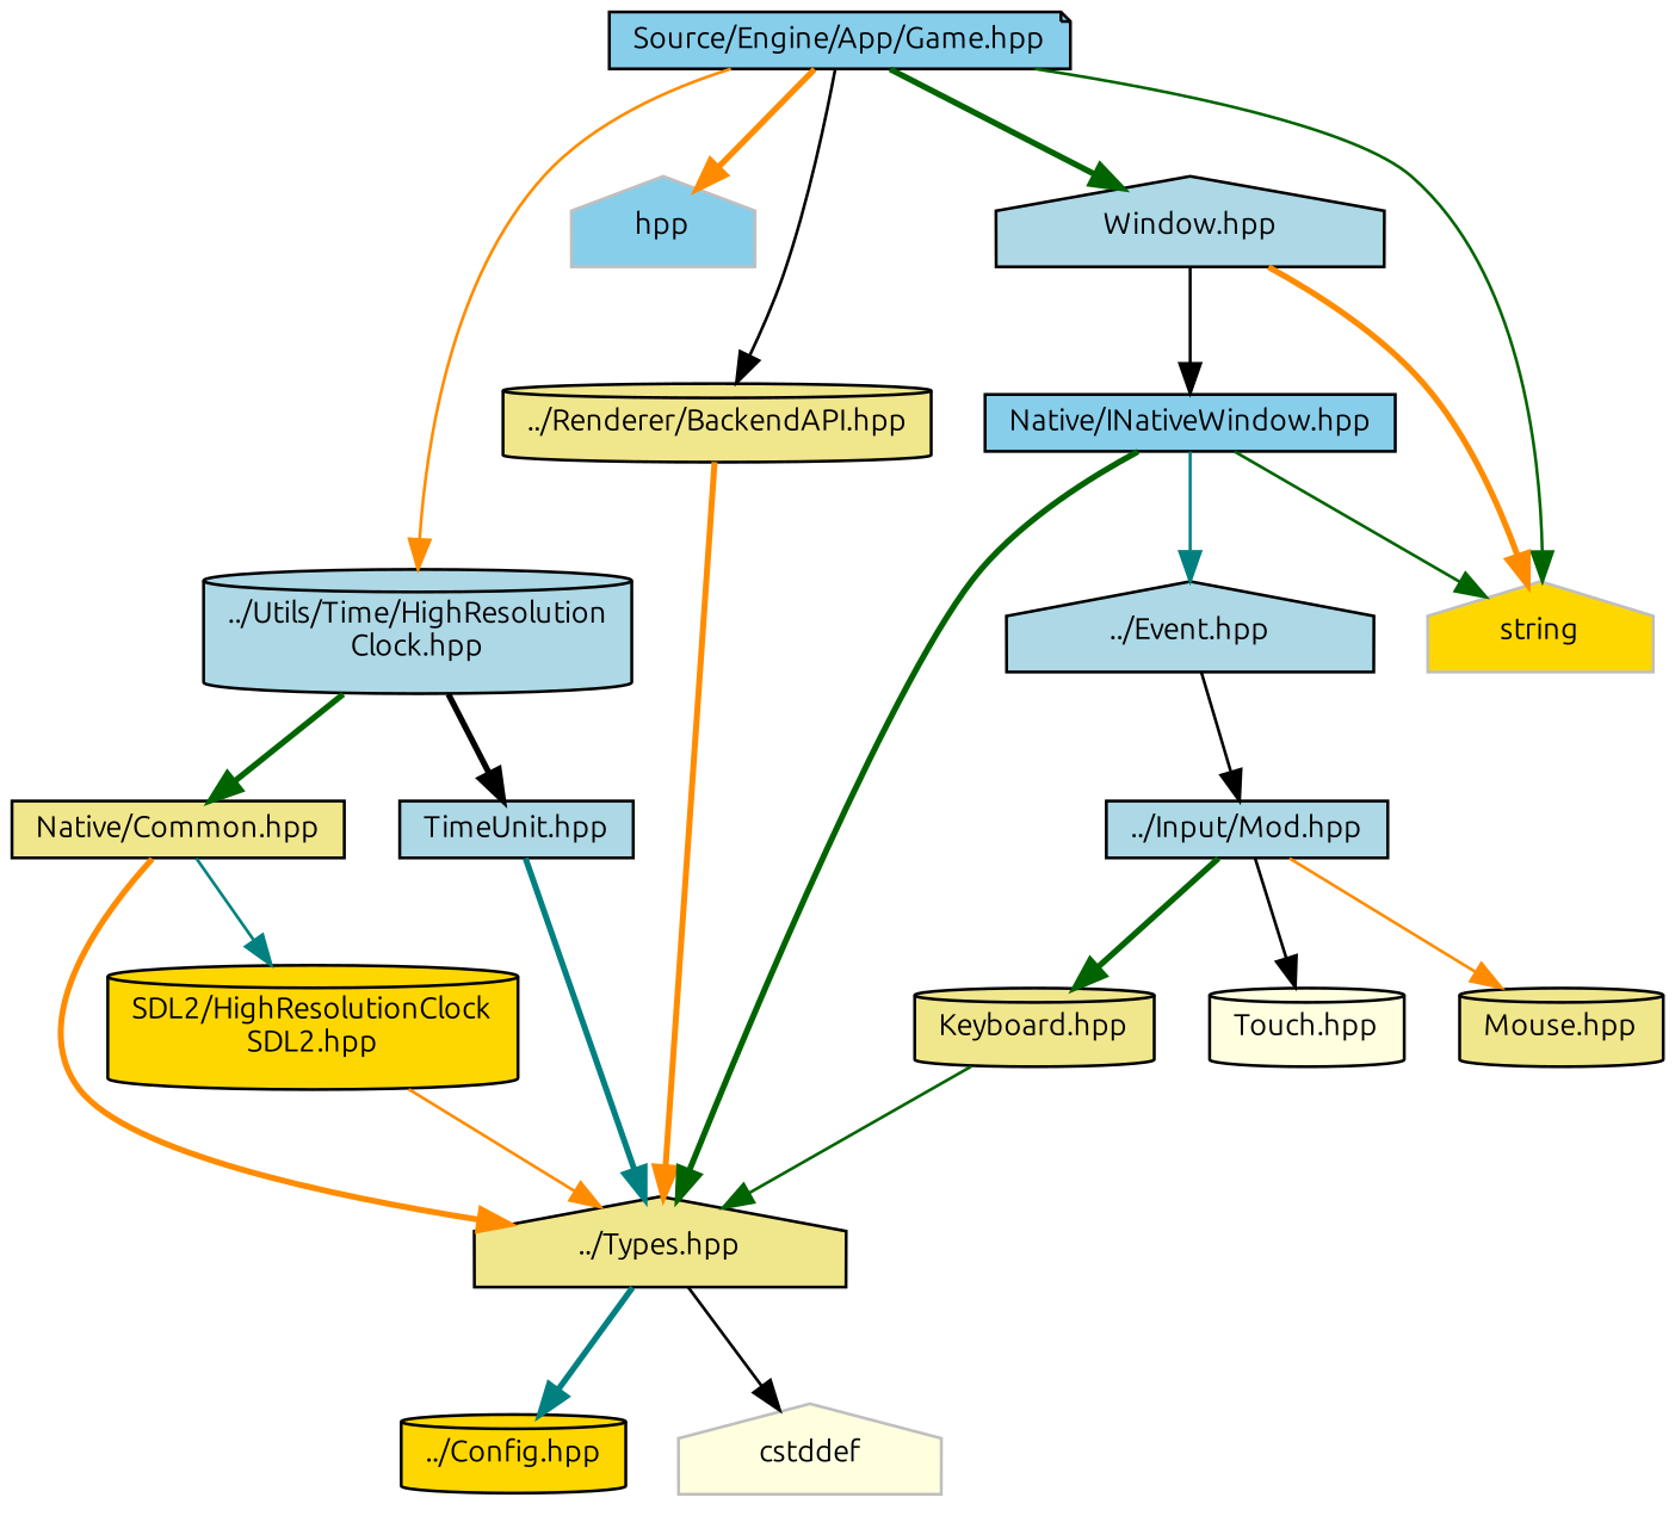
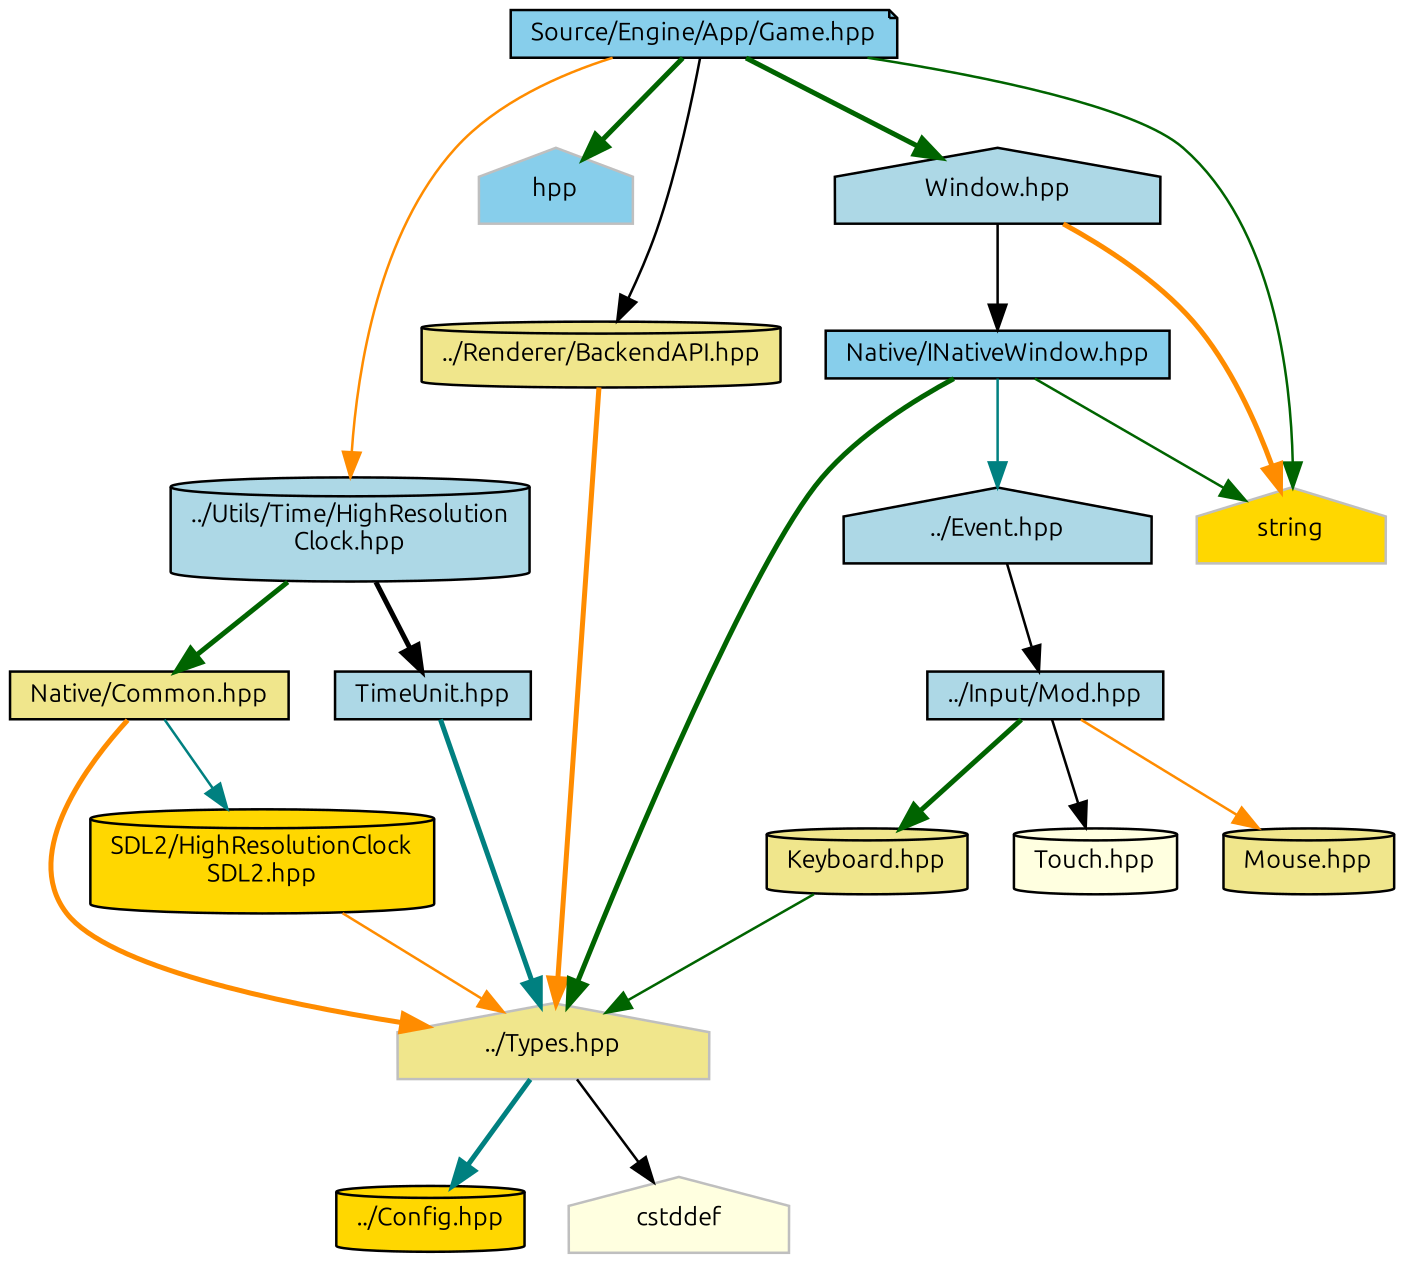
  digraph {
    fontname=Ubuntu
    node [color=black fillcolor=khaki fontname=Ubuntu fontsize=10 shape=cylinder style=filled]
    edge [color=darkgreen fontname=Ubuntu fontsize=10 labelfontname=Helvetica labelfontsize=10 style=solid]
    n1 [fillcolor=skyblue fontcolor=black height=0.2 label="Source/Engine/App/Game.hpp" shape=note width=0.4]
    n2 [color=grey75 fillcolor=gold height=0.2 label=string shape=house width=0.4]
    n3 [color=grey75 fillcolor=skyblue height=0.2 label=hpp shape=house width=0.4]
    n4 [height=0.2 label="../Renderer/BackendAPI.hpp" width=0.4]
    n5 [fillcolor=lightblue height=0.2 label="../Utils/Time/HighResolution\lClock.hpp" width=0.4]
    n6 [fillcolor=lightblue height=0.2 label="Window.hpp" shape=house width=0.4]
-   n7 [height=0.2 label="../Types.hpp" shape=house width=0.4]
+   n7 [color=grey75 height=0.2 label="../Types.hpp" shape=house width=0.4]
    n8 [height=0.2 label="Native/Common.hpp" shape=box width=0.4]
    n9 [fillcolor=lightblue height=0.2 label="TimeUnit.hpp" shape=box width=0.4]
    n10 [fillcolor=skyblue height=0.2 label="Native/INativeWindow.hpp" shape=box width=0.4]
    n11 [fillcolor=gold height=0.2 label="../Config.hpp" width=0.4]
    n12 [color=grey75 fillcolor=lightyellow height=0.2 label=cstddef shape=house width=0.4]
    n13 [fillcolor=gold height=0.2 label="SDL2/HighResolutionClock\lSDL2.hpp" width=0.4]
    n14 [fillcolor=lightblue height=0.2 label="../Event.hpp" shape=house width=0.4]
    n15 [fillcolor=lightblue height=0.2 label="../Input/Mod.hpp" shape=box width=0.4]
    n16 [height=0.2 label="Mouse.hpp" width=0.4]
    n17 [height=0.2 label="Keyboard.hpp" width=0.4]
    n18 [fillcolor=lightyellow height=0.2 label="Touch.hpp" width=0.4]
    n1 -> n2
-   n1 -> n3 [color=darkorange style=bold]
+   n1 -> n3 [style=bold]
    n1 -> n4 [color=black]
    n1 -> n5 [color=darkorange]
    n1 -> n6 [style=bold]
    n4 -> n7 [color=darkorange style=bold]
    n5 -> n8 [style=bold]
    n5 -> n9 [color=black style=bold]
    n6 -> n2 [color=darkorange style=bold]
    n6 -> n10 [color=black]
    n7 -> n11 [color=teal style=bold]
    n7 -> n12 [color=black]
    n8 -> n7 [color=darkorange style=bold]
    n8 -> n13 [color=teal]
    n9 -> n7 [color=teal style=bold]
    n10 -> n2
    n10 -> n7 [style=bold]
    n10 -> n14 [color=teal]
    n13 -> n7 [color=darkorange]
    n14 -> n15 [color=black]
    n15 -> n16 [color=darkorange]
    n15 -> n17 [style=bold]
    n15 -> n18 [color=black]
    n17 -> n7
  }
